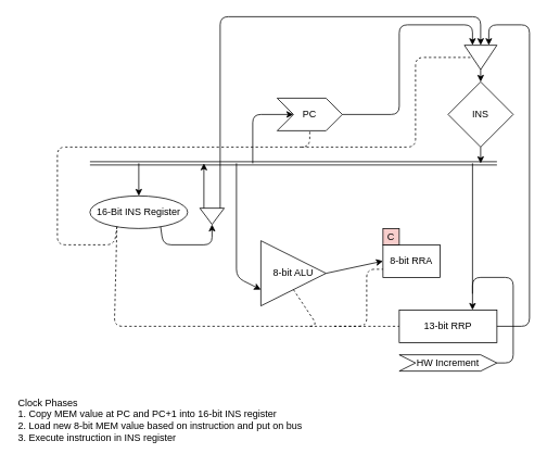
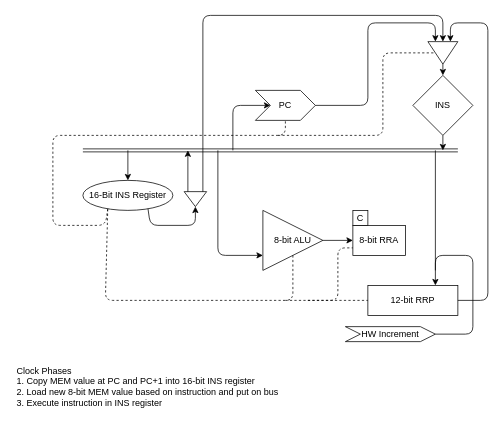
  <mxCell id="0" />
  <mxCell id="1" parent="0" />
  <mxCell id="2" value="8-bit RRA" style="rounded=0;whiteSpace=wrap;html=1;" parent="1" vertex="1"><mxGeometry x="470" y="300" width="70" height="40" as="geometry" /></mxCell>
- <mxCell id="3" value="C" style="rounded=0;whiteSpace=wrap;html=1;fillColor=#f8cecc;" parent="1" vertex="1"><mxGeometry x="470" y="280" width="20" height="20" as="geometry" /></mxCell>
- <mxCell id="4" value="13-bit RRP" style="rounded=0;whiteSpace=wrap;html=1;" parent="1" vertex="1"><mxGeometry x="490" y="380" width="120" height="40" as="geometry" /></mxCell>
- <mxCell id="5" value="8-bit ALU" style="triangle;whiteSpace=wrap;html=1;" parent="1" vertex="1"><mxGeometry x="320" y="295" width="80" height="80" as="geometry" /></mxCell>
+ <mxCell id="3" value="C" style="rounded=0;whiteSpace=wrap;html=1;" parent="1" vertex="1"><mxGeometry x="470" y="280" width="20" height="20" as="geometry" /></mxCell>
+ <mxCell id="4" value="12-bit RRP" style="rounded=0;whiteSpace=wrap;html=1;" parent="1" vertex="1"><mxGeometry x="490" y="380" width="120" height="40" as="geometry" /></mxCell>
+ <mxCell id="5" value="8-bit ALU" style="triangle;whiteSpace=wrap;html=1;" parent="1" vertex="1"><mxGeometry x="350" y="280" width="80" height="80" as="geometry" /></mxCell>
  <mxCell id="6" value="" style="endArrow=classic;html=1;rounded=0;entryX=0;entryY=0.5;entryDx=0;entryDy=0;exitX=1;exitY=0.5;exitDx=0;exitDy=0;" parent="1" source="5" edge="1"><mxGeometry width="50" height="50" relative="1" as="geometry"><mxPoint x="370" y="330" as="sourcePoint" /><mxPoint x="470" y="320" as="targetPoint" /></mxGeometry></mxCell>
  <mxCell id="7" value="" style="shape=link;html=1;rounded=1;" parent="1" edge="1"><mxGeometry width="100" relative="1" as="geometry"><mxPoint x="110" y="200" as="sourcePoint" /><mxPoint x="610" y="200" as="targetPoint" /></mxGeometry></mxCell>
  <mxCell id="8" value="" style="endArrow=classic;html=1;rounded=1;entryX=0;entryY=0.75;entryDx=0;entryDy=0;" parent="1" target="5" edge="1"><mxGeometry width="50" height="50" relative="1" as="geometry"><mxPoint x="290" y="200" as="sourcePoint" /><mxPoint x="510" y="250" as="targetPoint" /><Array as="points"><mxPoint x="290" y="340" /></Array></mxGeometry></mxCell>
  <mxCell id="9" value="PC" style="shape=step;perimeter=stepPerimeter;whiteSpace=wrap;html=1;fixedSize=1;" parent="1" vertex="1"><mxGeometry x="340" y="120" width="80" height="40" as="geometry" /></mxCell>
  <mxCell id="10" value="INS" style="rhombus;whiteSpace=wrap;html=1;" parent="1" vertex="1"><mxGeometry x="550" y="100" width="80" height="80" as="geometry" /></mxCell>
  <mxCell id="11" value="" style="endArrow=classic;html=1;rounded=1;exitX=0.5;exitY=1;exitDx=0;exitDy=0;" parent="1" source="10" edge="1"><mxGeometry width="50" height="50" relative="1" as="geometry"><mxPoint x="590" y="210" as="sourcePoint" /><mxPoint x="590" y="200" as="targetPoint" /></mxGeometry></mxCell>
  <mxCell id="12" value="" style="triangle;whiteSpace=wrap;html=1;rotation=90;" parent="1" vertex="1"><mxGeometry x="575" y="50" width="30" height="40" as="geometry" /></mxCell>
  <mxCell id="13" value="" style="endArrow=classic;html=1;rounded=1;entryX=0.5;entryY=0;entryDx=0;entryDy=0;exitX=1;exitY=0.5;exitDx=0;exitDy=0;" parent="1" source="12" target="10" edge="1"><mxGeometry width="50" height="50" relative="1" as="geometry"><mxPoint x="600" y="230" as="sourcePoint" /><mxPoint x="650" y="180" as="targetPoint" /></mxGeometry></mxCell>
  <mxCell id="14" value="" style="endArrow=classic;html=1;rounded=1;entryX=0;entryY=0.75;entryDx=0;entryDy=0;exitX=1;exitY=0.5;exitDx=0;exitDy=0;" parent="1" source="9" target="12" edge="1"><mxGeometry width="50" height="50" relative="1" as="geometry"><mxPoint x="470" y="127.5" as="sourcePoint" /><mxPoint x="620" y="160" as="targetPoint" /><Array as="points"><mxPoint x="490" y="140" /><mxPoint x="490" y="30" /><mxPoint x="580" y="30" /></Array></mxGeometry></mxCell>
  <mxCell id="15" value="" style="endArrow=classic;html=1;rounded=1;entryX=0;entryY=0.25;entryDx=0;entryDy=0;exitX=1;exitY=0.5;exitDx=0;exitDy=0;" parent="1" source="4" target="12" edge="1"><mxGeometry width="50" height="50" relative="1" as="geometry"><mxPoint x="660" y="270" as="sourcePoint" /><mxPoint x="650" y="160" as="targetPoint" /><Array as="points"><mxPoint x="650" y="400" /><mxPoint x="650" y="30" /><mxPoint x="600" y="30" /></Array></mxGeometry></mxCell>
  <mxCell id="16" value="Clock Phases&lt;br&gt;1. Copy MEM value at PC and PC+1 into 16-bit INS register&lt;br&gt;2. Load new 8-bit MEM value based on instruction and put on bus&lt;br&gt;3. Execute instruction in INS register" style="text;html=1;strokeColor=none;fillColor=none;align=left;verticalAlign=middle;whiteSpace=wrap;rounded=0;" parent="1" vertex="1"><mxGeometry x="20" y="480" width="400" height="70" as="geometry" /></mxCell>
  <mxCell id="17" value="16-Bit INS Register" style="ellipse;whiteSpace=wrap;html=1;" parent="1" vertex="1"><mxGeometry x="110" y="240" width="120" height="40" as="geometry" /></mxCell>
  <mxCell id="18" value="" style="endArrow=classic;html=1;rounded=1;entryX=0.5;entryY=0;entryDx=0;entryDy=0;" parent="1" target="17" edge="1"><mxGeometry width="50" height="50" relative="1" as="geometry"><mxPoint x="170" y="200" as="sourcePoint" /><mxPoint x="250" y="200" as="targetPoint" /></mxGeometry></mxCell>
  <mxCell id="19" value="" style="endArrow=classic;html=1;rounded=1;" parent="1" edge="1"><mxGeometry width="50" height="50" relative="1" as="geometry"><mxPoint x="250" y="260" as="sourcePoint" /><mxPoint x="250" y="200" as="targetPoint" /><Array as="points" /></mxGeometry></mxCell>
  <mxCell id="20" value="" style="endArrow=none;dashed=1;html=1;rounded=1;entryX=0.25;entryY=1;entryDx=0;entryDy=0;exitX=0.5;exitY=1;exitDx=0;exitDy=0;" parent="1" source="5" target="17" edge="1"><mxGeometry width="50" height="50" relative="1" as="geometry"><mxPoint x="140" y="390" as="sourcePoint" /><mxPoint x="280" y="270" as="targetPoint" /><Array as="points"><mxPoint x="390" y="400" /><mxPoint x="140" y="400" /></Array></mxGeometry></mxCell>
  <mxCell id="21" value="" style="endArrow=none;dashed=1;html=1;rounded=1;entryX=0;entryY=0.75;entryDx=0;entryDy=0;" parent="1" edge="1"><mxGeometry width="50" height="50" relative="1" as="geometry"><mxPoint x="410" y="400" as="sourcePoint" /><mxPoint x="470" y="330" as="targetPoint" /><Array as="points"><mxPoint x="450" y="400" /><mxPoint x="450" y="330" /></Array></mxGeometry></mxCell>
  <mxCell id="22" value="" style="endArrow=none;dashed=1;html=1;rounded=1;entryX=0.5;entryY=1;entryDx=0;entryDy=0;exitX=0.25;exitY=1;exitDx=0;exitDy=0;" parent="1" source="17" target="9" edge="1"><mxGeometry width="50" height="50" relative="1" as="geometry"><mxPoint x="350" y="250" as="sourcePoint" /><mxPoint x="400" y="200" as="targetPoint" /><Array as="points"><mxPoint x="140" y="300" /><mxPoint x="70" y="300" /><mxPoint x="70" y="180" /><mxPoint x="380" y="180" /></Array></mxGeometry></mxCell>
  <mxCell id="23" value="" style="endArrow=none;dashed=1;html=1;rounded=1;entryX=0.5;entryY=1;entryDx=0;entryDy=0;" parent="1" target="12" edge="1"><mxGeometry width="50" height="50" relative="1" as="geometry"><mxPoint x="370" y="180" as="sourcePoint" /><mxPoint x="400" y="200" as="targetPoint" /><Array as="points"><mxPoint x="510" y="180" /><mxPoint x="510" y="70" /></Array></mxGeometry></mxCell>
  <mxCell id="24" value="" style="endArrow=classic;html=1;rounded=1;entryX=0.75;entryY=0;entryDx=0;entryDy=0;" parent="1" target="4" edge="1"><mxGeometry width="50" height="50" relative="1" as="geometry"><mxPoint x="580" y="200" as="sourcePoint" /><mxPoint x="510" y="360" as="targetPoint" /><Array as="points" /></mxGeometry></mxCell>
  <mxCell id="25" value="" style="endArrow=none;dashed=1;html=1;rounded=0;" parent="1" target="4" edge="1"><mxGeometry width="50" height="50" relative="1" as="geometry"><mxPoint x="380" y="400" as="sourcePoint" /><mxPoint x="530" y="310" as="targetPoint" /></mxGeometry></mxCell>
- <mxCell id="26" value="HW Increment" style="shape=step;perimeter=stepPerimeter;whiteSpace=wrap;html=1;fixedSize=1;" parent="1" vertex="1"><mxGeometry x="490" y="435" width="120" height="20" as="geometry" /></mxCell>
+ <mxCell id="26" value="HW Increment" style="shape=step;perimeter=stepPerimeter;whiteSpace=wrap;html=1;fixedSize=1;" parent="1" vertex="1"><mxGeometry x="460" y="435" width="120" height="20" as="geometry" /></mxCell>
  <mxCell id="27" value="" style="endArrow=none;html=1;rounded=1;entryX=1;entryY=0.5;entryDx=0;entryDy=0;" parent="1" target="26" edge="1"><mxGeometry width="50" height="50" relative="1" as="geometry"><mxPoint x="580" y="360" as="sourcePoint" /><mxPoint x="540" y="330" as="targetPoint" /><Array as="points"><mxPoint x="580" y="340" /><mxPoint x="630" y="340" /><mxPoint x="630" y="445" /></Array></mxGeometry></mxCell>
  <mxCell id="28" value="" style="endArrow=classic;html=1;rounded=1;entryX=0;entryY=0.5;entryDx=0;entryDy=0;" parent="1" target="9" edge="1"><mxGeometry width="50" height="50" relative="1" as="geometry"><mxPoint x="310" y="200" as="sourcePoint" /><mxPoint x="340" y="140" as="targetPoint" /><Array as="points"><mxPoint x="310" y="140" /></Array></mxGeometry></mxCell>
  <mxCell id="29" value="" style="endArrow=classic;html=1;rounded=1;entryX=0;entryY=0.5;entryDx=0;entryDy=0;" parent="1" target="12" edge="1"><mxGeometry width="50" height="50" relative="1" as="geometry"><mxPoint x="270" y="260" as="sourcePoint" /><mxPoint x="430" y="220" as="targetPoint" /><Array as="points"><mxPoint x="270" y="20" /><mxPoint x="590" y="20" /></Array></mxGeometry></mxCell>
  <mxCell id="30" value="" style="triangle;whiteSpace=wrap;html=1;rotation=90;" parent="1" vertex="1"><mxGeometry x="250" y="250" width="20" height="30" as="geometry" /></mxCell>
  <mxCell id="31" value="" style="endArrow=classic;html=1;rounded=1;exitX=0.75;exitY=1;exitDx=0;exitDy=0;entryX=1;entryY=0.5;entryDx=0;entryDy=0;" parent="1" source="17" target="30" edge="1"><mxGeometry width="50" height="50" relative="1" as="geometry"><mxPoint x="380" y="260" as="sourcePoint" /><mxPoint x="430" y="210" as="targetPoint" /><Array as="points"><mxPoint x="200" y="300" /><mxPoint x="260" y="300" /></Array></mxGeometry></mxCell>
